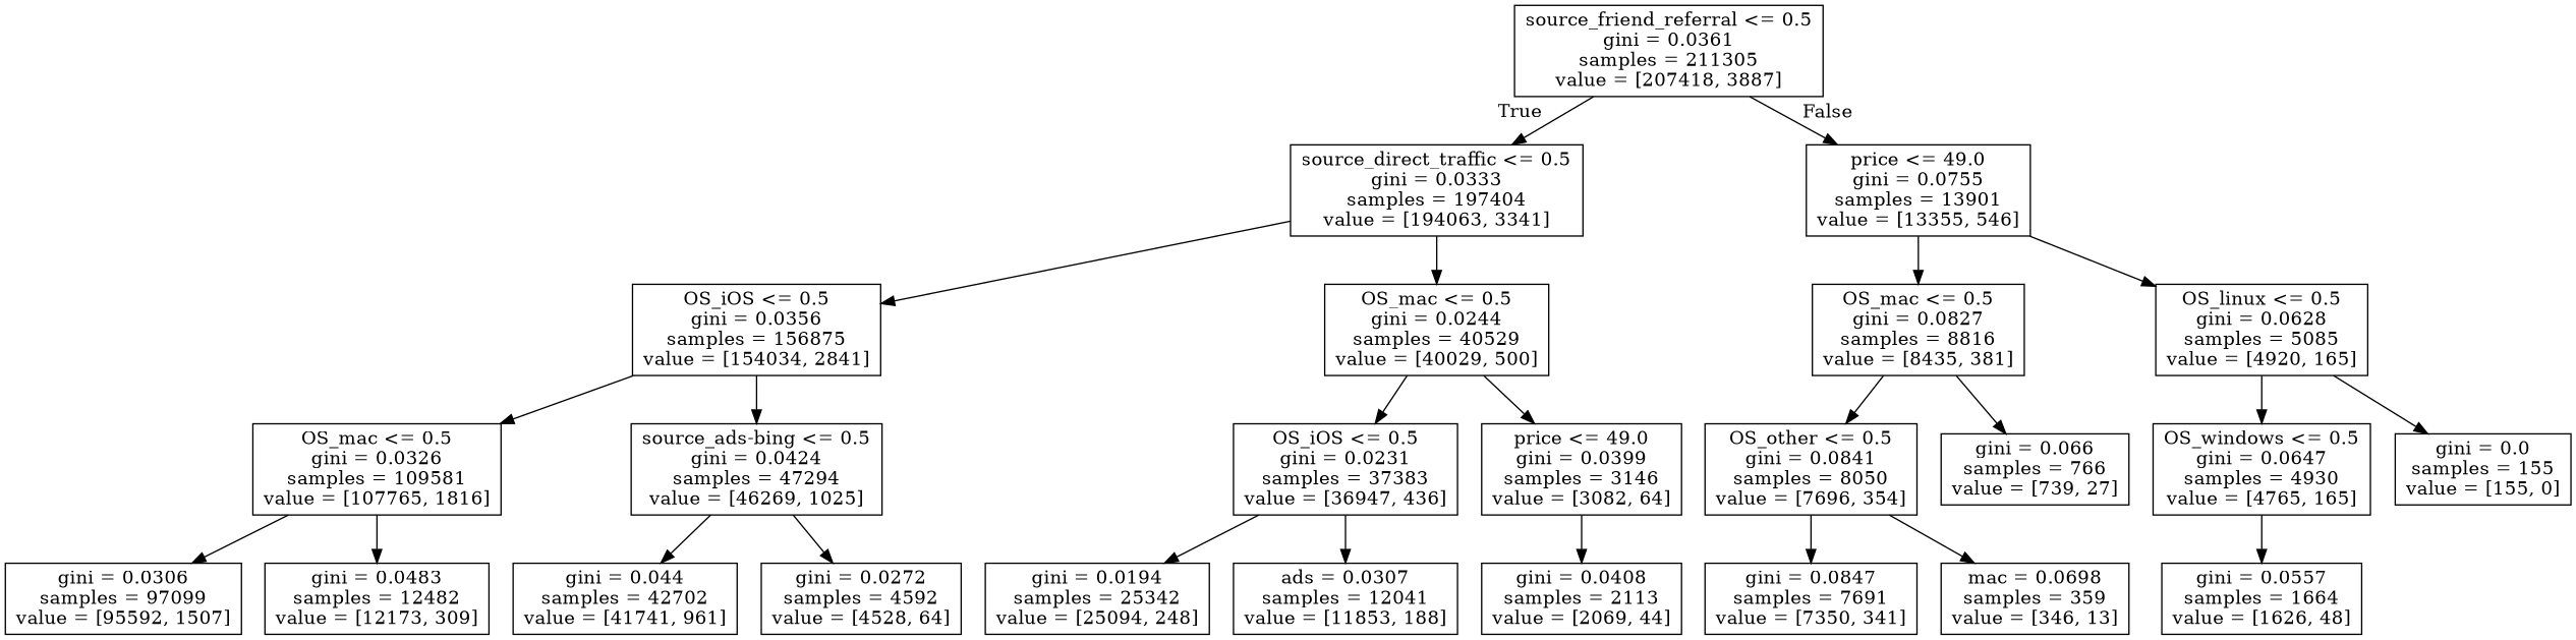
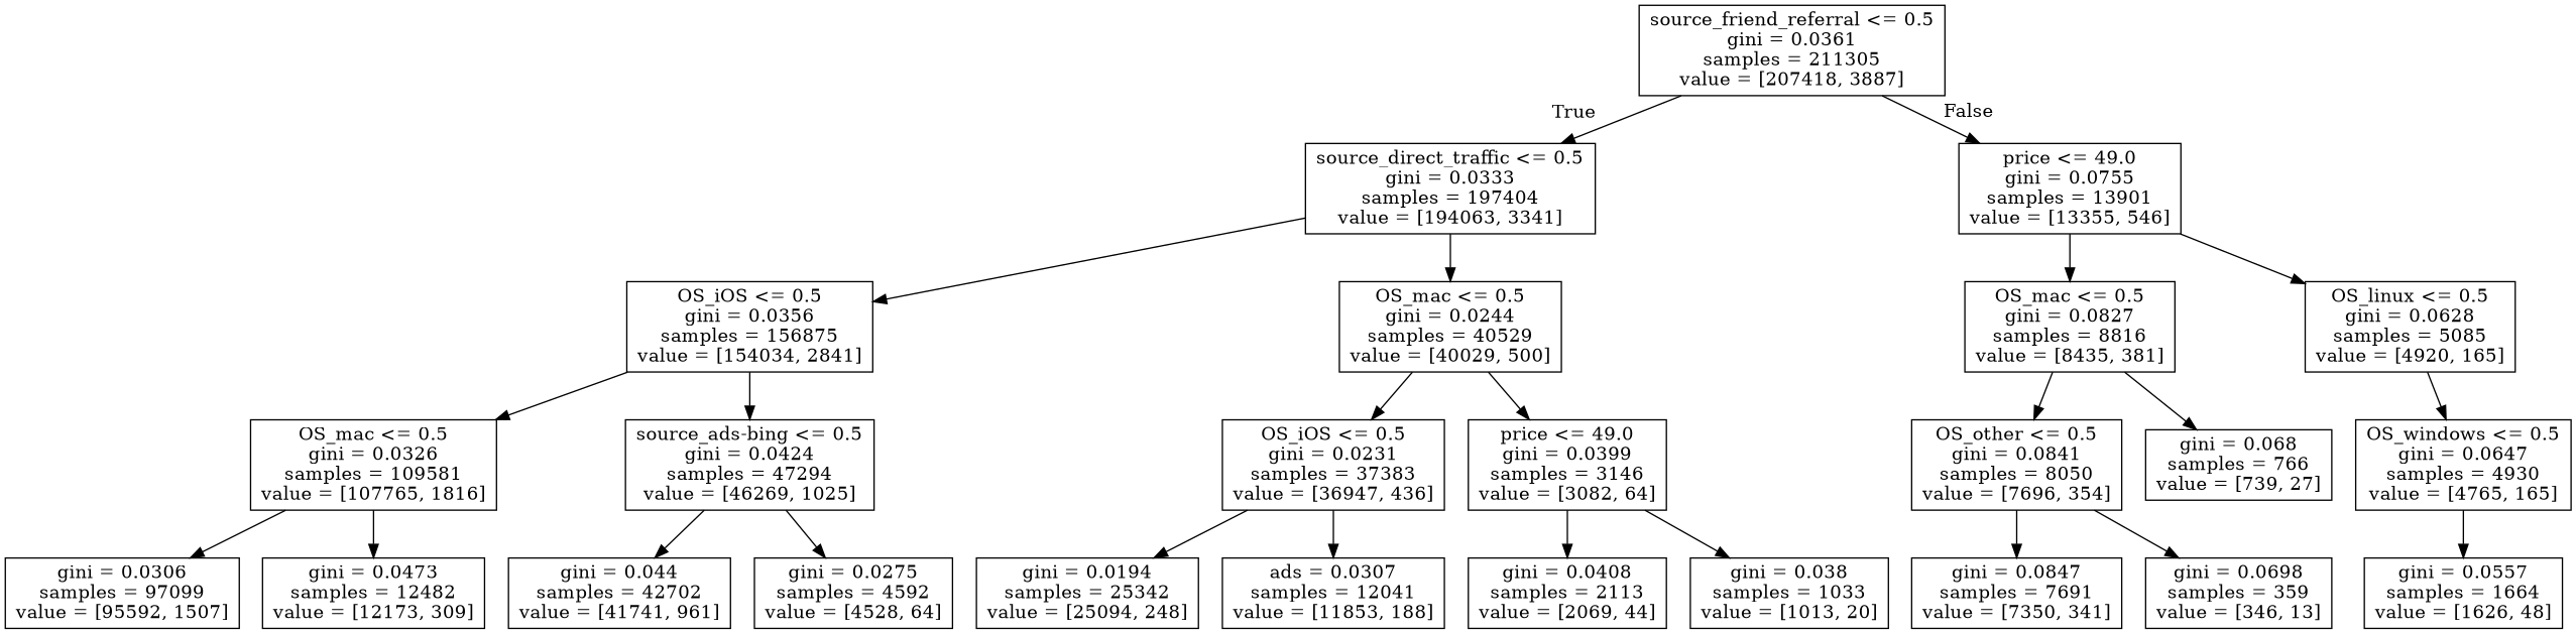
  digraph {
    node [shape=box]
    n1 [label="source_friend_referral <= 0.5\ngini = 0.0361\nsamples = 211305\nvalue = [207418, 3887]"]
    n2 [label="source_direct_traffic <= 0.5\ngini = 0.0333\nsamples = 197404\nvalue = [194063, 3341]"]
    n3 [label="price <= 49.0\ngini = 0.0755\nsamples = 13901\nvalue = [13355, 546]"]
    n4 [label="OS_iOS <= 0.5\ngini = 0.0356\nsamples = 156875\nvalue = [154034, 2841]"]
    n5 [label="OS_mac <= 0.5\ngini = 0.0244\nsamples = 40529\nvalue = [40029, 500]"]
    n6 [label="OS_mac <= 0.5\ngini = 0.0827\nsamples = 8816\nvalue = [8435, 381]"]
    n7 [label="OS_linux <= 0.5\ngini = 0.0628\nsamples = 5085\nvalue = [4920, 165]"]
    n8 [label="OS_mac <= 0.5\ngini = 0.0326\nsamples = 109581\nvalue = [107765, 1816]"]
    n9 [label="source_ads-bing <= 0.5\ngini = 0.0424\nsamples = 47294\nvalue = [46269, 1025]"]
    n10 [label="OS_iOS <= 0.5\ngini = 0.0231\nsamples = 37383\nvalue = [36947, 436]"]
    n11 [label="price <= 49.0\ngini = 0.0399\nsamples = 3146\nvalue = [3082, 64]"]
    n12 [label="gini = 0.0306\nsamples = 97099\nvalue = [95592, 1507]"]
-   n13 [label="gini = 0.0483\nsamples = 12482\nvalue = [12173, 309]"]
+   n13 [label="gini = 0.0473\nsamples = 12482\nvalue = [12173, 309]"]
    n14 [label="gini = 0.044\nsamples = 42702\nvalue = [41741, 961]"]
-   n15 [label="gini = 0.0272\nsamples = 4592\nvalue = [4528, 64]"]
+   n15 [label="gini = 0.0275\nsamples = 4592\nvalue = [4528, 64]"]
    n16 [label="gini = 0.0194\nsamples = 25342\nvalue = [25094, 248]"]
    n17 [label="ads = 0.0307\nsamples = 12041\nvalue = [11853, 188]"]
    n18 [label="gini = 0.0408\nsamples = 2113\nvalue = [2069, 44]"]
+   n19 [label="gini = 0.038\nsamples = 1033\nvalue = [1013, 20]"]
    n20 [label="OS_other <= 0.5\ngini = 0.0841\nsamples = 8050\nvalue = [7696, 354]"]
-   n21 [label="gini = 0.066\nsamples = 766\nvalue = [739, 27]"]
+   n21 [label="gini = 0.068\nsamples = 766\nvalue = [739, 27]"]
    n22 [label="OS_windows <= 0.5\ngini = 0.0647\nsamples = 4930\nvalue = [4765, 165]"]
-   n23 [label="gini = 0.0\nsamples = 155\nvalue = [155, 0]"]
    n24 [label="gini = 0.0847\nsamples = 7691\nvalue = [7350, 341]"]
-   n25 [label="mac = 0.0698\nsamples = 359\nvalue = [346, 13]"]
+   n25 [label="gini = 0.0698\nsamples = 359\nvalue = [346, 13]"]
    n26 [label="gini = 0.0557\nsamples = 1664\nvalue = [1626, 48]"]
    n1 -> n2 [headlabel=True labelangle=45 labeldistance=2.5]
    n1 -> n3 [headlabel=False labelangle=-45 labeldistance=2.5]
    n2 -> n4
    n2 -> n5
    n3 -> n6
    n3 -> n7
    n4 -> n8
    n4 -> n9
    n5 -> n10
    n5 -> n11
    n6 -> n20
    n6 -> n21
    n7 -> n22
-   n7 -> n23
    n8 -> n12
    n8 -> n13
    n9 -> n14
    n9 -> n15
    n10 -> n16
    n10 -> n17
    n11 -> n18
+   n11 -> n19
    n20 -> n24
    n20 -> n25
    n22 -> n26
  }
